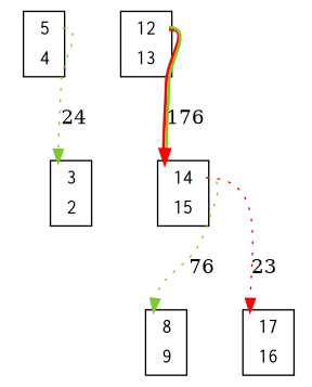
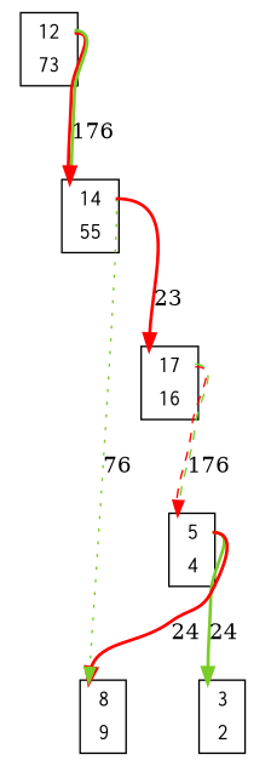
  digraph {
    node [color=black fillcolor=white fontname=Courier shape=plaintext style=filled]
    edge [color="0.250 0.800 0.800" headport=port_0x7f39914160d0_in style=bold tailport=port_0x7f395cc16040_out]
    n1 [label=<<TABLE bgcolor = "white"> <TR><TD BORDER = "0" PORT = "port_0x7f3991816040_in"></TD><TD BORDER = "0" PORT = "port_">3</TD><TD BORDER = "0" PORT = "port_0x7f3991816040_out"></TD></TR> <TR><TD BORDER = "0" PORT = "port_0x7f3991f1eee0_out"></TD><TD BORDER = "0" PORT = "port_">2</TD><TD BORDER = "0" PORT = "port_0x7f3991f1eee0_in"></TD></TR> </TABLE>>]
    n2 [label=<<TABLE bgcolor = "white"> <TR><TD BORDER = "0" PORT = "port_0x7f395cc16040_in"></TD><TD BORDER = "0" PORT = "port_">5</TD><TD BORDER = "0" PORT = "port_0x7f395cc16040_out"></TD></TR> <TR><TD BORDER = "0" PORT = "port_0x7f395cc16100_out"></TD><TD BORDER = "0" PORT = "port_">4</TD><TD BORDER = "0" PORT = "port_0x7f395cc16100_in"></TD></TR> </TABLE>>]
    n3 [label=<<TABLE bgcolor = "white"> <TR><TD BORDER = "0" PORT = "port_0x7f39914160d0_in"></TD><TD BORDER = "0" PORT = "port_">8</TD><TD BORDER = "0" PORT = "port_0x7f39914160d0_out"></TD></TR> <TR><TD BORDER = "0" PORT = "port_0x7f39914161c0_out"></TD><TD BORDER = "0" PORT = "port_">9</TD><TD BORDER = "0" PORT = "port_0x7f39914161c0_in"></TD></TR> </TABLE>>]
    n4 [label=<<TABLE bgcolor = "white"> <TR><TD BORDER = "0" PORT = "port_0x7f39918160a0_in"></TD><TD BORDER = "0" PORT = "port_">17</TD><TD BORDER = "0" PORT = "port_0x7f39918160a0_out"></TD></TR> <TR><TD BORDER = "0" PORT = "port_0x7f3991fa7430_out"></TD><TD BORDER = "0" PORT = "port_">16</TD><TD BORDER = "0" PORT = "port_0x7f3991fa7430_in"></TD></TR> </TABLE>>]
-   n5 [label=<<TABLE bgcolor = "white"> <TR><TD BORDER = "0" PORT = "port_0x7f3991fa7250_in"></TD><TD BORDER = "0" PORT = "port_">12</TD><TD BORDER = "0" PORT = "port_0x7f3991fa7250_out"></TD></TR> <TR><TD BORDER = "0" PORT = "port_0x7f3991f1ee20_out"></TD><TD BORDER = "0" PORT = "port_">13</TD><TD BORDER = "0" PORT = "port_0x7f3991f1ee20_in"></TD></TR> </TABLE>>]
-   n6 [label=<<TABLE bgcolor = "white"> <TR><TD BORDER = "0" PORT = "port_0x7f395d016130_in"></TD><TD BORDER = "0" PORT = "port_">14</TD><TD BORDER = "0" PORT = "port_0x7f395d016130_out"></TD></TR> <TR><TD BORDER = "0" PORT = "port_0x7f3991816100_out"></TD><TD BORDER = "0" PORT = "port_">15</TD><TD BORDER = "0" PORT = "port_0x7f3991816100_in"></TD></TR> </TABLE>>]
-   n2 -> n1 [headport=port_0x7f3991816040_in label=24 style=dotted]
+   n5 [label=<<TABLE bgcolor = "white"> <TR><TD BORDER = "0" PORT = "port_0x7f3991fa7250_in"></TD><TD BORDER = "0" PORT = "port_">12</TD><TD BORDER = "0" PORT = "port_0x7f3991fa7250_out"></TD></TR> <TR><TD BORDER = "0" PORT = "port_0x7f3991f1ee20_out"></TD><TD BORDER = "0" PORT = "port_">73</TD><TD BORDER = "0" PORT = "port_0x7f3991f1ee20_in"></TD></TR> </TABLE>>]
+   n6 [label=<<TABLE bgcolor = "white"> <TR><TD BORDER = "0" PORT = "port_0x7f395d016130_in"></TD><TD BORDER = "0" PORT = "port_">14</TD><TD BORDER = "0" PORT = "port_0x7f395d016130_out"></TD></TR> <TR><TD BORDER = "0" PORT = "port_0x7f3991816100_out"></TD><TD BORDER = "0" PORT = "port_">55</TD><TD BORDER = "0" PORT = "port_0x7f3991816100_in"></TD></TR> </TABLE>>]
+   n2 -> n1 [headport=port_0x7f3991816040_in label=24]
+   n2 -> n3 [color="0 1 1" label=24]
+   n4 -> n2 [color="0 1 1:0.250 0.800 0.800" headport=port_0x7f395cc16040_in label=176 style=dashed tailport=port_0x7f39918160a0_out]
    n5 -> n6 [color="0 1 1:0.250 0.800 0.800" headport=port_0x7f395d016130_in label=176 tailport=port_0x7f3991fa7250_out]
    n6 -> n3 [label=76 style=dotted tailport=port_0x7f395d016130_out]
-   n6 -> n4 [color="0 1 1" headport=port_0x7f39918160a0_in label=23 style=dotted tailport=port_0x7f395d016130_out]
+   n6 -> n4 [color="0 1 1" headport=port_0x7f39918160a0_in label=23 tailport=port_0x7f395d016130_out]
  }
